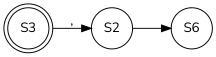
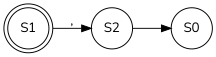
  digraph {
    fontname=Nunito
    rankdir=LR
    node [fontname=Nunito shape=circle]
    edge [fontname=Nunito]
-   S1 [peripheries=2 label=S3]
+   S1 [peripheries=2]
    S2
-   S0 [label=S6]
+   S0
    S1 -> S2 [label=","]
    S2 -> S0 [label=" "]
  }
